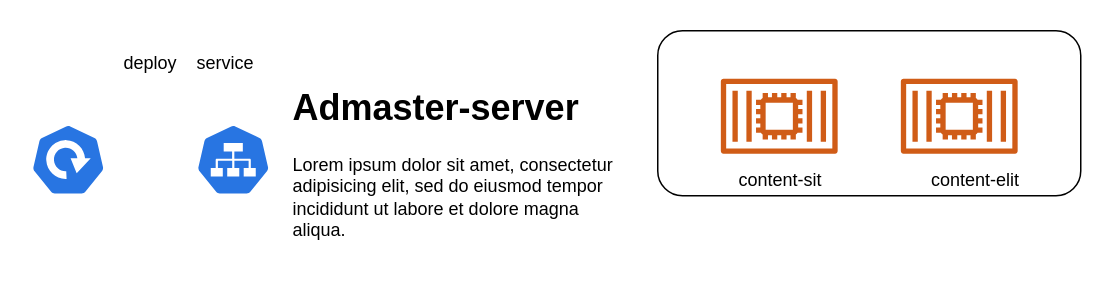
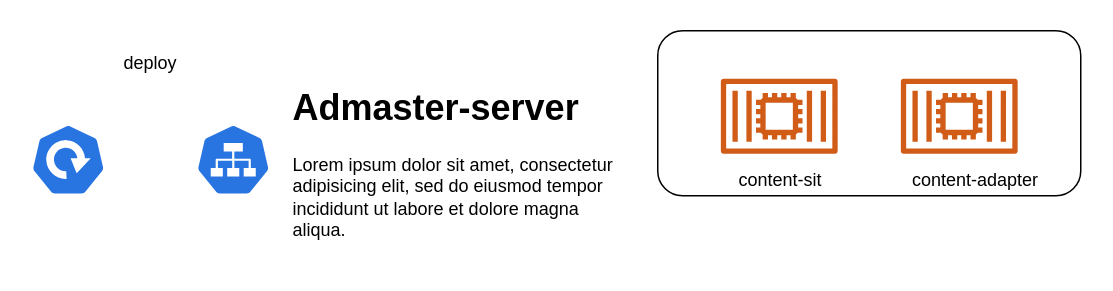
  <mxCell id="0" />
  <mxCell id="1" parent="0" />
  <mxCell id="2" value="" style="rounded=1;whiteSpace=wrap;html=1;" vertex="1" parent="1"><mxGeometry x="438" y="20" width="282" height="110" as="geometry" /></mxCell>
  <mxCell id="3" value="" style="html=1;dashed=0;whitespace=wrap;fillColor=#2875E2;strokeColor=#ffffff;points=[[0.005,0.63,0],[0.1,0.2,0],[0.9,0.2,0],[0.5,0,0],[0.995,0.63,0],[0.72,0.99,0],[0.5,1,0],[0.28,0.99,0]];shape=mxgraph.kubernetes.icon;prIcon=deploy" vertex="1" parent="1"><mxGeometry x="20" y="82" width="50" height="48" as="geometry" /></mxCell>
  <mxCell id="4" value="" style="html=1;dashed=0;whitespace=wrap;fillColor=#2875E2;strokeColor=#ffffff;points=[[0.005,0.63,0],[0.1,0.2,0],[0.9,0.2,0],[0.5,0,0],[0.995,0.63,0],[0.72,0.99,0],[0.5,1,0],[0.28,0.99,0]];shape=mxgraph.kubernetes.icon;prIcon=svc" vertex="1" parent="1"><mxGeometry x="130" y="82" width="50" height="48" as="geometry" /></mxCell>
  <mxCell id="5" value="&lt;h1&gt;Admaster-server&lt;br&gt;&lt;/h1&gt;&lt;p&gt;Lorem ipsum dolor sit amet, consectetur adipisicing elit, sed do eiusmod tempor incididunt ut labore et dolore magna aliqua.&lt;/p&gt;" style="text;html=1;strokeColor=none;fillColor=none;spacing=5;spacingTop=-20;whiteSpace=wrap;overflow=hidden;rounded=0;" vertex="1" parent="1"><mxGeometry x="190" y="52" width="230" height="120" as="geometry" /></mxCell>
  <mxCell id="6" value="deploy" style="text;html=1;strokeColor=none;fillColor=none;align=center;verticalAlign=middle;whiteSpace=wrap;rounded=0;" vertex="1" parent="1"><mxGeometry x="80" y="32" width="40" height="20" as="geometry" /></mxCell>
- <mxCell id="7" value="service" style="text;html=1;strokeColor=none;fillColor=none;align=center;verticalAlign=middle;whiteSpace=wrap;rounded=0;" vertex="1" parent="1"><mxGeometry x="130" y="32" width="40" height="20" as="geometry" /></mxCell>
  <mxCell id="8" value="" style="outlineConnect=0;fontColor=#232F3E;gradientColor=none;fillColor=#D05C17;strokeColor=none;dashed=0;verticalLabelPosition=bottom;verticalAlign=top;align=center;html=1;fontSize=12;fontStyle=0;aspect=fixed;pointerEvents=1;shape=mxgraph.aws4.container_2;" vertex="1" parent="1"><mxGeometry x="480" y="52" width="78" height="50" as="geometry" /></mxCell>
  <mxCell id="9" value="" style="outlineConnect=0;fontColor=#232F3E;gradientColor=none;fillColor=#D05C17;strokeColor=none;dashed=0;verticalLabelPosition=bottom;verticalAlign=top;align=center;html=1;fontSize=12;fontStyle=0;aspect=fixed;pointerEvents=1;shape=mxgraph.aws4.container_2;" vertex="1" parent="1"><mxGeometry x="600" y="52" width="78" height="50" as="geometry" /></mxCell>
  <mxCell id="10" value="content-sit" style="text;html=1;strokeColor=none;fillColor=none;align=center;verticalAlign=middle;whiteSpace=wrap;rounded=0;" vertex="1" parent="1"><mxGeometry x="480" y="110" width="80" height="20" as="geometry" /></mxCell>
- <mxCell id="11" value="content-elit" style="text;html=1;strokeColor=none;fillColor=none;align=center;verticalAlign=middle;whiteSpace=wrap;rounded=0;" vertex="1" parent="1"><mxGeometry x="600" y="110" width="100" height="20" as="geometry" /></mxCell>
+ <mxCell id="11" value="content-adapter" style="text;html=1;strokeColor=none;fillColor=none;align=center;verticalAlign=middle;whiteSpace=wrap;rounded=0;" vertex="1" parent="1"><mxGeometry x="600" y="110" width="100" height="20" as="geometry" /></mxCell>
